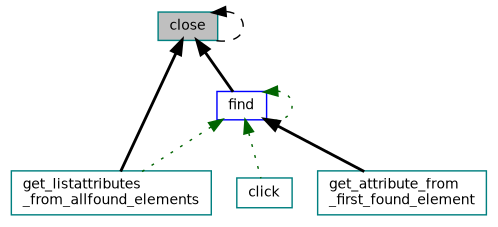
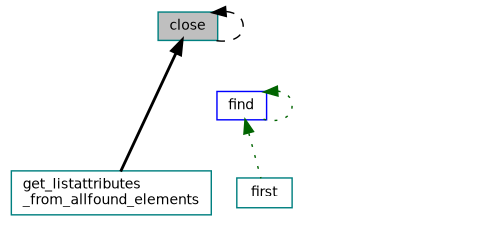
  digraph {
    rankdir=TB
    node [color=teal fillcolor=white fontname=Helvetica fontsize=10 shape=record style=filled]
    edge [color=black dir=back fontname=Helvetica fontsize=10 labelfontname=Helvetica labelfontsize=10 style=bold]
    n1 [fillcolor=grey75 fontcolor=black height=0.2 label=close width=0.4]
    n2 [color=blue height=0.2 label=find width=0.4]
    n3 [height=0.2 label="get_listattributes\l_from_allfound_elements" width=0.4]
-   n4 [height=0.2 label=click width=0.4]
-   n5 [height=0.2 label="get_attribute_from\l_first_found_element" width=0.4]
+   n4 [height=0.2 label=first width=0.4]
    n1 -> n1 [style=dashed]
-   n1 -> n2
    n1 -> n3
    n2 -> n2 [color=darkgreen style=dotted]
-   n2 -> n3 [color=darkgreen style=dotted]
    n2 -> n4 [color=darkgreen style=dotted]
-   n2 -> n5
  }
